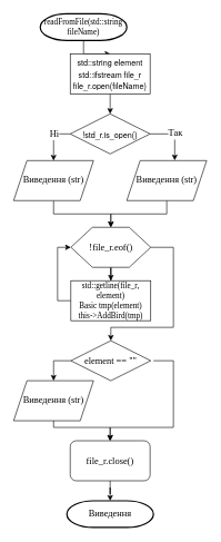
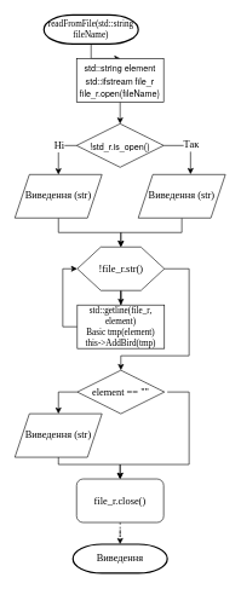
  <mxCell id="0" />
  <mxCell id="1" parent="0" />
  <mxCell id="2" value="" style="edgeStyle=orthogonalEdgeStyle;rounded=0;orthogonalLoop=1;jettySize=auto;html=1;" parent="1" source="3" edge="1"><mxGeometry relative="1" as="geometry"><mxPoint x="165" y="80" as="targetPoint" /></mxGeometry></mxCell>
  <mxCell id="3" value="&lt;p style=&quot;margin: 0px ; font-stretch: normal ; line-height: normal&quot;&gt;&lt;font face=&quot;Times New Roman&quot; style=&quot;font-size: 12px&quot;&gt;readFromFile(std::string fileName)&lt;/font&gt;&lt;/p&gt;" style="strokeWidth=2;html=1;shape=mxgraph.flowchart.terminator;whiteSpace=wrap;" parent="1" vertex="1"><mxGeometry x="60" y="20" width="130" height="40" as="geometry" /></mxCell>
  <mxCell id="4" value="&lt;font face=&quot;Times New Roman&quot;&gt;&lt;span style=&quot;font-size: 14px&quot;&gt;Виведення&lt;br&gt;&lt;/span&gt;&lt;/font&gt;" style="strokeWidth=2;html=1;shape=mxgraph.flowchart.terminator;whiteSpace=wrap;" parent="1" vertex="1"><mxGeometry x="100" y="750" width="130" height="40" as="geometry" /></mxCell>
  <mxCell id="5" value="" style="edgeStyle=orthogonalEdgeStyle;rounded=0;orthogonalLoop=1;jettySize=auto;html=1;" parent="1" source="6" edge="1"><mxGeometry relative="1" as="geometry"><mxPoint x="165" y="170" as="targetPoint" /></mxGeometry></mxCell>
  <mxCell id="6" value="&lt;p style=&quot;margin: 0px ; font-stretch: normal ; font-size: 12px ; line-height: normal ; font-family: &amp;#34;helvetica neue&amp;#34;&quot;&gt;std::string element&lt;/p&gt;&lt;p style=&quot;margin: 0px ; font-stretch: normal ; font-size: 12px ; line-height: normal ; font-family: &amp;#34;helvetica neue&amp;#34;&quot;&gt;std::ifstream file_r&lt;/p&gt;&lt;p style=&quot;margin: 0px ; font-stretch: normal ; font-size: 12px ; line-height: normal ; font-family: &amp;#34;helvetica neue&amp;#34;&quot;&gt;file_r.open(fileName)&lt;/p&gt;" style="rounded=0;whiteSpace=wrap;html=1;fontFamily=Times New Roman;fontSize=14;" parent="1" vertex="1"><mxGeometry x="105" y="80" width="120" height="60" as="geometry" /></mxCell>
  <mxCell id="7" style="edgeStyle=orthogonalEdgeStyle;rounded=0;orthogonalLoop=1;jettySize=auto;html=1;entryX=0.5;entryY=0;entryDx=0;entryDy=0;fontFamily=Times New Roman;fontSize=14;endArrow=classic;endFill=1;" parent="1" source="11" target="15" edge="1"><mxGeometry relative="1" as="geometry"><Array as="points"><mxPoint x="80" y="200" /></Array></mxGeometry></mxCell>
  <mxCell id="8" value="Ні" style="edgeLabel;html=1;align=center;verticalAlign=middle;resizable=0;points=[];fontSize=14;fontFamily=Times New Roman;" parent="7" vertex="1" connectable="0"><mxGeometry x="-0.241" relative="1" as="geometry"><mxPoint as="offset" /></mxGeometry></mxCell>
  <mxCell id="9" style="edgeStyle=orthogonalEdgeStyle;rounded=0;orthogonalLoop=1;jettySize=auto;html=1;entryX=0.6;entryY=-0.006;entryDx=0;entryDy=0;entryPerimeter=0;fontFamily=Times New Roman;fontSize=14;endArrow=classic;endFill=1;" parent="1" source="11" target="13" edge="1"><mxGeometry relative="1" as="geometry"><Array as="points"><mxPoint x="262" y="200" /></Array></mxGeometry></mxCell>
  <mxCell id="10" value="Так" style="edgeLabel;html=1;align=center;verticalAlign=middle;resizable=0;points=[];fontSize=14;fontFamily=Times New Roman;" parent="9" vertex="1" connectable="0"><mxGeometry x="-0.034" y="-1" relative="1" as="geometry"><mxPoint x="1" y="-1" as="offset" /></mxGeometry></mxCell>
  <mxCell id="11" value="&lt;p style=&quot;margin: 0px ; font-stretch: normal ; font-size: 12px ; line-height: normal ; font-family: &amp;#34;helvetica neue&amp;#34;&quot;&gt;!std_r.is_open()&lt;/p&gt;" style="rhombus;whiteSpace=wrap;html=1;rounded=0;fontFamily=Times New Roman;fontSize=14;" parent="1" vertex="1"><mxGeometry x="105" y="170" width="120" height="60" as="geometry" /></mxCell>
  <mxCell id="12" style="edgeStyle=orthogonalEdgeStyle;rounded=0;orthogonalLoop=1;jettySize=auto;html=1;entryX=0.5;entryY=0;entryDx=0;entryDy=0;fontFamily=Times New Roman;fontSize=14;endArrow=classic;endFill=1;" parent="1" source="13" target="18" edge="1"><mxGeometry relative="1" as="geometry" /></mxCell>
  <mxCell id="13" value="Виведення (str)" style="shape=parallelogram;perimeter=parallelogramPerimeter;whiteSpace=wrap;html=1;fixedSize=1;rounded=0;fontFamily=Times New Roman;fontSize=14;" parent="1" vertex="1"><mxGeometry x="190" y="240" width="120" height="60" as="geometry" /></mxCell>
  <mxCell id="14" style="edgeStyle=orthogonalEdgeStyle;rounded=0;orthogonalLoop=1;jettySize=auto;html=1;entryX=0.5;entryY=0;entryDx=0;entryDy=0;fontFamily=Times New Roman;fontSize=14;endArrow=classic;endFill=1;" parent="1" source="15" target="18" edge="1"><mxGeometry relative="1" as="geometry" /></mxCell>
  <mxCell id="15" value="Виведення (str)" style="shape=parallelogram;perimeter=parallelogramPerimeter;whiteSpace=wrap;html=1;fixedSize=1;rounded=0;fontFamily=Times New Roman;fontSize=14;" parent="1" vertex="1"><mxGeometry x="20" y="240" width="120" height="60" as="geometry" /></mxCell>
  <mxCell id="16" value="" style="edgeStyle=orthogonalEdgeStyle;rounded=0;orthogonalLoop=1;jettySize=auto;html=1;fontFamily=Times New Roman;fontSize=14;endArrow=classic;endFill=1;" parent="1" source="18" target="20" edge="1"><mxGeometry relative="1" as="geometry" /></mxCell>
  <mxCell id="17" style="edgeStyle=orthogonalEdgeStyle;rounded=0;orthogonalLoop=1;jettySize=auto;html=1;entryX=0.5;entryY=0;entryDx=0;entryDy=0;fontFamily=Times New Roman;fontSize=14;endArrow=classic;endFill=1;" edge="1" parent="1" source="18" target="23"><mxGeometry relative="1" as="geometry"><Array as="points"><mxPoint x="260" y="370" /><mxPoint x="260" y="490" /><mxPoint x="166" y="490" /></Array></mxGeometry></mxCell>
- <mxCell id="18" value="&lt;p style=&quot;margin: 0px ; font-stretch: normal ; line-height: normal&quot;&gt;&lt;font style=&quot;font-size: 14px&quot;&gt;!file_r.eof()&lt;/font&gt;&lt;/p&gt;" style="verticalLabelPosition=middle;verticalAlign=middle;html=1;shape=hexagon;perimeter=hexagonPerimeter2;arcSize=6;size=0.27;strokeWidth=1;fontFamily=Times New Roman;fontSize=14;align=center;labelPosition=center;" parent="1" vertex="1"><mxGeometry x="106" y="340" width="120" height="60" as="geometry" /></mxCell>
+ <mxCell id="18" value="&lt;p style=&quot;margin: 0px ; font-stretch: normal ; line-height: normal&quot;&gt;&lt;font style=&quot;font-size: 14px&quot;&gt;!file_r.str()&lt;/font&gt;&lt;/p&gt;" style="verticalLabelPosition=middle;verticalAlign=middle;html=1;shape=hexagon;perimeter=hexagonPerimeter2;arcSize=6;size=0.27;strokeWidth=1;fontFamily=Times New Roman;fontSize=14;align=center;labelPosition=center;" parent="1" vertex="1"><mxGeometry x="106" y="340" width="120" height="60" as="geometry" /></mxCell>
  <mxCell id="19" style="edgeStyle=orthogonalEdgeStyle;rounded=0;orthogonalLoop=1;jettySize=auto;html=1;entryX=0;entryY=0.5;entryDx=0;entryDy=0;fontFamily=Times New Roman;fontSize=14;endArrow=classic;endFill=1;" edge="1" parent="1" source="20" target="18"><mxGeometry relative="1" as="geometry"><Array as="points"><mxPoint x="86" y="450" /><mxPoint x="86" y="370" /></Array></mxGeometry></mxCell>
  <mxCell id="20" value="&lt;p style=&quot;margin: 0px ; font-stretch: normal ; font-size: 12px ; line-height: normal&quot;&gt;std::getline(file_r, element)&lt;/p&gt;&lt;p style=&quot;margin: 0px ; font-stretch: normal ; font-size: 12px ; line-height: normal&quot;&gt;Basic tmp(element)&lt;/p&gt;&lt;p style=&quot;margin: 0px ; font-stretch: normal ; font-size: 12px ; line-height: normal&quot;&gt;this-&amp;gt;AddBird(tmp)&lt;/p&gt;" style="rounded=0;whiteSpace=wrap;html=1;fontFamily=Times New Roman;fontSize=14;" parent="1" vertex="1"><mxGeometry x="106" y="420" width="120" height="60" as="geometry" /></mxCell>
  <mxCell id="21" style="edgeStyle=orthogonalEdgeStyle;rounded=0;orthogonalLoop=1;jettySize=auto;html=1;entryX=0.5;entryY=0;entryDx=0;entryDy=0;fontFamily=Times New Roman;fontSize=14;endArrow=classic;endFill=1;" parent="1" source="23" target="25" edge="1"><mxGeometry relative="1" as="geometry"><Array as="points"><mxPoint x="80" y="540" /></Array></mxGeometry></mxCell>
  <mxCell id="22" style="edgeStyle=orthogonalEdgeStyle;rounded=0;orthogonalLoop=1;jettySize=auto;html=1;entryX=0.5;entryY=0;entryDx=0;entryDy=0;fontFamily=Times New Roman;fontSize=14;endArrow=classic;endFill=1;" parent="1" target="27" edge="1"><mxGeometry relative="1" as="geometry"><mxPoint x="230" y="540" as="sourcePoint" /><Array as="points"><mxPoint x="260" y="540" /><mxPoint x="260" y="640" /><mxPoint x="165" y="640" /></Array></mxGeometry></mxCell>
  <mxCell id="23" value="&lt;p style=&quot;margin: 0px ; font-stretch: normal ; line-height: normal&quot;&gt;&lt;font style=&quot;font-size: 14px&quot;&gt;element == &quot;&quot;&lt;/font&gt;&lt;/p&gt;" style="rhombus;whiteSpace=wrap;html=1;rounded=0;fontFamily=Times New Roman;fontSize=14;" parent="1" vertex="1"><mxGeometry x="106" y="510" width="120" height="60" as="geometry" /></mxCell>
  <mxCell id="24" style="edgeStyle=orthogonalEdgeStyle;rounded=0;orthogonalLoop=1;jettySize=auto;html=1;entryX=0.5;entryY=0;entryDx=0;entryDy=0;fontFamily=Times New Roman;fontSize=14;endArrow=classic;endFill=1;" parent="1" source="25" target="27" edge="1"><mxGeometry relative="1" as="geometry"><Array as="points"><mxPoint x="80" y="640" /><mxPoint x="165" y="640" /></Array></mxGeometry></mxCell>
  <mxCell id="25" value="Виведення (str)" style="shape=parallelogram;perimeter=parallelogramPerimeter;whiteSpace=wrap;html=1;fixedSize=1;rounded=0;fontFamily=Times New Roman;fontSize=14;" parent="1" vertex="1"><mxGeometry x="20" y="570" width="120" height="60" as="geometry" /></mxCell>
- <mxCell id="26" value="" style="edgeStyle=orthogonalEdgeStyle;rounded=0;orthogonalLoop=1;jettySize=auto;html=1;fontFamily=Times New Roman;fontSize=14;endArrow=classic;endFill=1;" parent="1" source="27" target="4" edge="1"><mxGeometry relative="1" as="geometry" /></mxCell>
+ <mxCell id="26" value="" style="edgeStyle=orthogonalEdgeStyle;rounded=0;orthogonalLoop=1;jettySize=auto;html=1;fontFamily=Times New Roman;fontSize=14;endArrow=classic;endFill=1;dashed=1;" parent="1" source="27" target="4" edge="1"><mxGeometry relative="1" as="geometry" /></mxCell>
  <mxCell id="27" value="&lt;p style=&quot;margin: 0px ; font-stretch: normal ; line-height: normal&quot;&gt;&lt;font style=&quot;font-size: 14px&quot;&gt;file_r.close()&lt;/font&gt;&lt;/p&gt;" style="whiteSpace=wrap;html=1;fontFamily=Times New Roman;fontSize=14;rounded=1;" parent="1" vertex="1"><mxGeometry x="105" y="660" width="120" height="60" as="geometry" /></mxCell>
